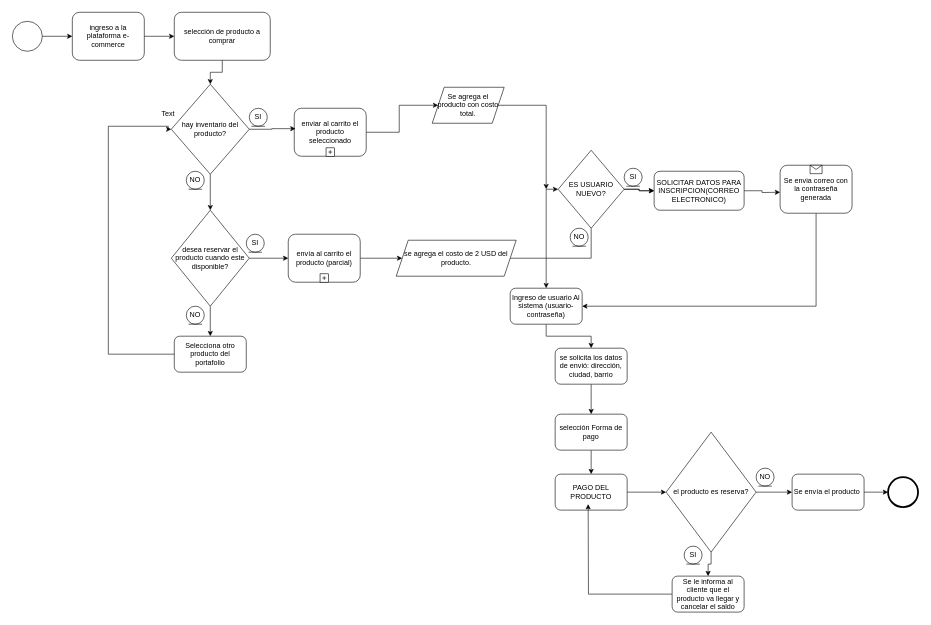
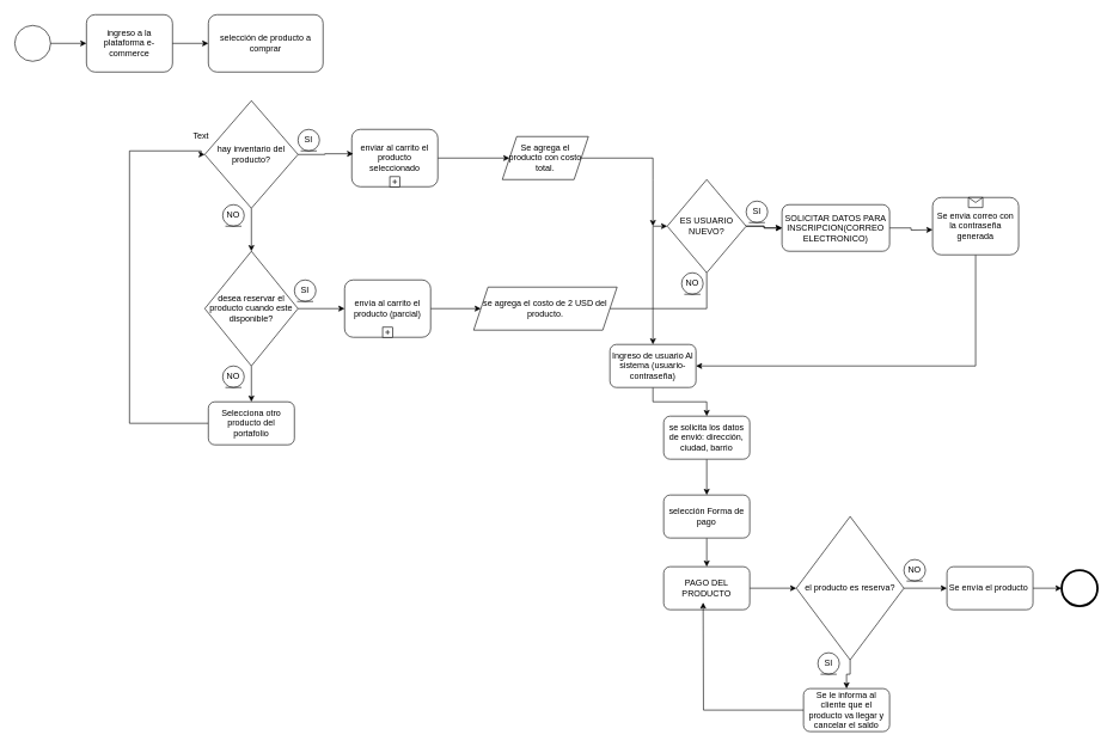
  <mxCell id="0" />
  <mxCell id="1" parent="0" />
  <mxCell id="2" value="" style="shape=mxgraph.bpmn.shape;html=1;verticalLabelPosition=bottom;labelBackgroundColor=#ffffff;verticalAlign=top;perimeter=ellipsePerimeter;outline=standard;symbol=general;" parent="1" vertex="1"><mxGeometry x="20" y="35" width="50" height="50" as="geometry" /></mxCell>
  <mxCell id="3" value="ingreso a la plataforma e-commerce" style="shape=ext;rounded=1;html=1;whiteSpace=wrap;" parent="1" vertex="1"><mxGeometry x="120" y="20" width="120" height="80" as="geometry" /></mxCell>
  <mxCell id="4" value="selección de producto a comprar" style="shape=ext;rounded=1;html=1;whiteSpace=wrap;" parent="1" vertex="1"><mxGeometry x="290" y="20" width="160" height="80" as="geometry" /></mxCell>
  <mxCell id="5" style="edgeStyle=orthogonalEdgeStyle;rounded=0;orthogonalLoop=1;jettySize=auto;html=1;exitX=1;exitY=0.5;exitDx=0;exitDy=0;entryX=0;entryY=0.5;entryDx=0;entryDy=0;" parent="1" source="6" target="22" edge="1"><mxGeometry relative="1" as="geometry" /></mxCell>
  <mxCell id="6" value="enviar al carrito el producto seleccionado" style="html=1;whiteSpace=wrap;rounded=1;" parent="1" vertex="1"><mxGeometry x="490" y="180" width="120" height="80" as="geometry" /></mxCell>
  <mxCell id="7" value="" style="html=1;shape=plus;" parent="6" vertex="1"><mxGeometry x="0.5" y="1" width="14" height="14" relative="1" as="geometry"><mxPoint x="-7" y="-14" as="offset" /></mxGeometry></mxCell>
  <mxCell id="8" style="edgeStyle=orthogonalEdgeStyle;rounded=0;orthogonalLoop=1;jettySize=auto;html=1;exitX=0.5;exitY=1;exitDx=0;exitDy=0;entryX=1;entryY=0.5;entryDx=0;entryDy=0;" parent="1" source="9" target="35" edge="1"><mxGeometry relative="1" as="geometry"><mxPoint x="1360" y="520" as="targetPoint" /><mxPoint x="1360" y="360" as="sourcePoint" /></mxGeometry></mxCell>
  <mxCell id="9" value="Se envia correo con la contraseña generada" style="html=1;whiteSpace=wrap;rounded=1;" parent="1" vertex="1"><mxGeometry x="1300" y="275" width="120" height="80" as="geometry" /></mxCell>
  <mxCell id="10" value="" style="html=1;shape=message;" parent="9" vertex="1"><mxGeometry width="20" height="14" relative="1" as="geometry"><mxPoint x="50" as="offset" /></mxGeometry></mxCell>
  <mxCell id="11" value="" style="shape=mxgraph.bpmn.shape;html=1;verticalLabelPosition=bottom;labelBackgroundColor=#ffffff;verticalAlign=top;perimeter=ellipsePerimeter;outline=end;symbol=general;" parent="1" vertex="1"><mxGeometry x="1480" y="795" width="50" height="50" as="geometry" /></mxCell>
  <mxCell id="12" style="edgeStyle=orthogonalEdgeStyle;rounded=0;html=1;jettySize=auto;orthogonalLoop=1;" parent="1" source="2" target="3" edge="1"><mxGeometry relative="1" as="geometry" /></mxCell>
  <mxCell id="13" style="edgeStyle=orthogonalEdgeStyle;rounded=0;html=1;jettySize=auto;orthogonalLoop=1;" parent="1" source="3" target="4" edge="1"><mxGeometry relative="1" as="geometry" /></mxCell>
- <mxCell id="14" style="edgeStyle=orthogonalEdgeStyle;rounded=0;html=1;jettySize=auto;orthogonalLoop=1;entryX=0.5;entryY=0;entryDx=0;entryDy=0;" parent="1" source="4" target="17" edge="1"><mxGeometry relative="1" as="geometry"><mxPoint x="350" y="145" as="targetPoint" /></mxGeometry></mxCell>
  <mxCell id="15" style="edgeStyle=orthogonalEdgeStyle;rounded=0;html=1;jettySize=auto;orthogonalLoop=1;exitX=0.5;exitY=1;exitDx=0;exitDy=0;entryX=0.5;entryY=0;entryDx=0;entryDy=0;" parent="1" source="17" target="20" edge="1"><mxGeometry relative="1" as="geometry"><mxPoint x="350" y="195" as="sourcePoint" /><mxPoint x="370" y="340" as="targetPoint" /></mxGeometry></mxCell>
  <mxCell id="16" style="edgeStyle=orthogonalEdgeStyle;rounded=0;orthogonalLoop=1;jettySize=auto;html=1;exitX=1;exitY=0.5;exitDx=0;exitDy=0;entryX=0.017;entryY=0.425;entryDx=0;entryDy=0;entryPerimeter=0;" parent="1" source="17" target="6" edge="1"><mxGeometry relative="1" as="geometry" /></mxCell>
  <mxCell id="17" value="hay inventario del producto?" style="rhombus;whiteSpace=wrap;html=1;" parent="1" vertex="1"><mxGeometry x="285" y="140" width="130" height="150" as="geometry" /></mxCell>
  <mxCell id="18" style="edgeStyle=orthogonalEdgeStyle;rounded=0;orthogonalLoop=1;jettySize=auto;html=1;exitX=1;exitY=0.5;exitDx=0;exitDy=0;entryX=0;entryY=0.5;entryDx=0;entryDy=0;" parent="1" source="20" target="24" edge="1"><mxGeometry relative="1" as="geometry" /></mxCell>
  <mxCell id="19" style="edgeStyle=orthogonalEdgeStyle;rounded=0;orthogonalLoop=1;jettySize=auto;html=1;exitX=0.5;exitY=1;exitDx=0;exitDy=0;entryX=0.5;entryY=0;entryDx=0;entryDy=0;" parent="1" source="20" target="41" edge="1"><mxGeometry relative="1" as="geometry" /></mxCell>
  <mxCell id="20" value="desea reservar el producto cuando este disponible?" style="rhombus;whiteSpace=wrap;html=1;" parent="1" vertex="1"><mxGeometry x="285" y="350" width="130" height="160" as="geometry" /></mxCell>
  <mxCell id="21" style="edgeStyle=orthogonalEdgeStyle;rounded=0;orthogonalLoop=1;jettySize=auto;html=1;exitX=1;exitY=0.5;exitDx=0;exitDy=0;" parent="1" source="22" edge="1"><mxGeometry relative="1" as="geometry"><mxPoint x="910" y="315" as="targetPoint" /><Array as="points"><mxPoint x="910" y="220" /><mxPoint x="910" y="250" /></Array></mxGeometry></mxCell>
- <mxCell id="22" value="Se agrega el producto con costo total." style="shape=parallelogram;perimeter=parallelogramPerimeter;whiteSpace=wrap;html=1;fixedSize=1;" parent="1" vertex="1"><mxGeometry x="720" y="145" width="120" height="60" as="geometry" /></mxCell>
+ <mxCell id="22" value="Se agrega el producto con costo total." style="shape=parallelogram;perimeter=parallelogramPerimeter;whiteSpace=wrap;html=1;fixedSize=1;" parent="1" vertex="1"><mxGeometry x="700" y="190" width="120" height="60" as="geometry" /></mxCell>
  <mxCell id="23" style="edgeStyle=orthogonalEdgeStyle;rounded=0;orthogonalLoop=1;jettySize=auto;html=1;exitX=1;exitY=0.5;exitDx=0;exitDy=0;entryX=0;entryY=0.5;entryDx=0;entryDy=0;" parent="1" source="24" target="27" edge="1"><mxGeometry relative="1" as="geometry" /></mxCell>
  <mxCell id="24" value="envía al carrito el producto (parcial)" style="html=1;whiteSpace=wrap;rounded=1;" parent="1" vertex="1"><mxGeometry x="480" y="390" width="120" height="80" as="geometry" /></mxCell>
  <mxCell id="25" value="" style="html=1;shape=plus;" parent="24" vertex="1"><mxGeometry x="0.5" y="1" width="14" height="14" relative="1" as="geometry"><mxPoint x="-7" y="-14" as="offset" /></mxGeometry></mxCell>
  <mxCell id="26" style="edgeStyle=orthogonalEdgeStyle;rounded=0;orthogonalLoop=1;jettySize=auto;html=1;exitX=1;exitY=0.5;exitDx=0;exitDy=0;entryX=0;entryY=0.5;entryDx=0;entryDy=0;" parent="1" source="27" target="31" edge="1"><mxGeometry relative="1" as="geometry"><Array as="points"><mxPoint x="910" y="430" /><mxPoint x="910" y="315" /></Array></mxGeometry></mxCell>
  <mxCell id="27" value="se agrega el costo de 2 USD del producto." style="shape=parallelogram;perimeter=parallelogramPerimeter;whiteSpace=wrap;html=1;fixedSize=1;" parent="1" vertex="1"><mxGeometry x="660" y="400" width="200" height="60" as="geometry" /></mxCell>
  <mxCell id="28" style="edgeStyle=orthogonalEdgeStyle;rounded=0;orthogonalLoop=1;jettySize=auto;html=1;exitX=1;exitY=0.5;exitDx=0;exitDy=0;entryX=0;entryY=0.5;entryDx=0;entryDy=0;" parent="1" source="31" target="33" edge="1"><mxGeometry relative="1" as="geometry" /></mxCell>
  <mxCell id="29" style="edgeStyle=orthogonalEdgeStyle;rounded=0;orthogonalLoop=1;jettySize=auto;html=1;exitX=0.5;exitY=1;exitDx=0;exitDy=0;entryX=0.5;entryY=0;entryDx=0;entryDy=0;" parent="1" source="31" target="35" edge="1"><mxGeometry relative="1" as="geometry" /></mxCell>
  <mxCell id="30" value="" style="edgeStyle=orthogonalEdgeStyle;rounded=0;orthogonalLoop=1;jettySize=auto;html=1;" parent="1" source="31" target="33" edge="1"><mxGeometry relative="1" as="geometry" /></mxCell>
  <mxCell id="31" value="ES USUARIO NUEVO?" style="rhombus;whiteSpace=wrap;html=1;" parent="1" vertex="1"><mxGeometry x="930" y="250" width="110" height="130" as="geometry" /></mxCell>
  <mxCell id="32" style="edgeStyle=orthogonalEdgeStyle;rounded=0;orthogonalLoop=1;jettySize=auto;html=1;exitX=1;exitY=0.5;exitDx=0;exitDy=0;entryX=0;entryY=0.5;entryDx=0;entryDy=0;" parent="1" source="33" edge="1"><mxGeometry relative="1" as="geometry"><mxPoint x="1300" y="320" as="targetPoint" /></mxGeometry></mxCell>
  <mxCell id="33" value="SOLICITAR DATOS PARA INSCRIPCION(CORREO ELECTRONICO)" style="rounded=1;whiteSpace=wrap;html=1;" parent="1" vertex="1"><mxGeometry x="1090" y="285" width="150" height="65" as="geometry" /></mxCell>
  <mxCell id="34" style="edgeStyle=orthogonalEdgeStyle;rounded=0;orthogonalLoop=1;jettySize=auto;html=1;exitX=0.5;exitY=1;exitDx=0;exitDy=0;entryX=0.5;entryY=0;entryDx=0;entryDy=0;" parent="1" source="35" target="37" edge="1"><mxGeometry relative="1" as="geometry" /></mxCell>
  <mxCell id="35" value="Ingreso de usuario Al sistema (usuario-contraseña)" style="rounded=1;whiteSpace=wrap;html=1;" parent="1" vertex="1"><mxGeometry x="850" y="480" width="120" height="60" as="geometry" /></mxCell>
  <mxCell id="36" style="edgeStyle=orthogonalEdgeStyle;rounded=0;orthogonalLoop=1;jettySize=auto;html=1;exitX=0.5;exitY=1;exitDx=0;exitDy=0;entryX=0.5;entryY=0;entryDx=0;entryDy=0;" parent="1" source="37" target="39" edge="1"><mxGeometry relative="1" as="geometry" /></mxCell>
  <mxCell id="37" value="se solicita los datos de envió: dirección, ciudad, barrio" style="rounded=1;whiteSpace=wrap;html=1;" parent="1" vertex="1"><mxGeometry x="925" y="580" width="120" height="60" as="geometry" /></mxCell>
  <mxCell id="38" style="edgeStyle=orthogonalEdgeStyle;rounded=0;orthogonalLoop=1;jettySize=auto;html=1;exitX=0.5;exitY=1;exitDx=0;exitDy=0;entryX=0.5;entryY=0;entryDx=0;entryDy=0;" parent="1" source="39" target="49" edge="1"><mxGeometry relative="1" as="geometry" /></mxCell>
  <mxCell id="39" value="selección Forma de pago" style="rounded=1;whiteSpace=wrap;html=1;" parent="1" vertex="1"><mxGeometry x="925" y="690" width="120" height="60" as="geometry" /></mxCell>
  <mxCell id="40" style="edgeStyle=orthogonalEdgeStyle;rounded=0;orthogonalLoop=1;jettySize=auto;html=1;entryX=0;entryY=0.5;entryDx=0;entryDy=0;" parent="1" source="41" target="17" edge="1"><mxGeometry relative="1" as="geometry"><mxPoint x="280" y="220" as="targetPoint" /><Array as="points"><mxPoint x="180" y="590" /><mxPoint x="180" y="210" /><mxPoint x="280" y="210" /><mxPoint x="280" y="215" /></Array></mxGeometry></mxCell>
  <mxCell id="41" value="Selecciona otro producto del portafolio" style="rounded=1;whiteSpace=wrap;html=1;" parent="1" vertex="1"><mxGeometry x="290" y="560" width="120" height="60" as="geometry" /></mxCell>
  <mxCell id="42" value="SI" style="ellipse;shape=umlEntity;whiteSpace=wrap;html=1;" parent="1" vertex="1"><mxGeometry x="415" y="180" width="30" height="30" as="geometry" /></mxCell>
  <mxCell id="43" value="NO" style="ellipse;shape=umlEntity;whiteSpace=wrap;html=1;" parent="1" vertex="1"><mxGeometry x="310" y="285" width="30" height="30" as="geometry" /></mxCell>
  <mxCell id="44" value="SI" style="ellipse;shape=umlEntity;whiteSpace=wrap;html=1;" parent="1" vertex="1"><mxGeometry x="410" y="390" width="30" height="30" as="geometry" /></mxCell>
  <mxCell id="45" value="NO" style="ellipse;shape=umlEntity;whiteSpace=wrap;html=1;" parent="1" vertex="1"><mxGeometry x="310" y="510" width="30" height="30" as="geometry" /></mxCell>
  <mxCell id="46" value="SI" style="ellipse;shape=umlEntity;whiteSpace=wrap;html=1;" parent="1" vertex="1"><mxGeometry x="1040" y="280" width="30" height="30" as="geometry" /></mxCell>
  <mxCell id="47" value="NO" style="ellipse;shape=umlEntity;whiteSpace=wrap;html=1;" parent="1" vertex="1"><mxGeometry x="950" y="380" width="30" height="30" as="geometry" /></mxCell>
  <mxCell id="48" style="edgeStyle=orthogonalEdgeStyle;rounded=0;orthogonalLoop=1;jettySize=auto;html=1;exitX=1;exitY=0.5;exitDx=0;exitDy=0;entryX=0;entryY=0.5;entryDx=0;entryDy=0;" parent="1" source="49" target="53" edge="1"><mxGeometry relative="1" as="geometry" /></mxCell>
  <mxCell id="49" value="PAGO DEL PRODUCTO" style="rounded=1;whiteSpace=wrap;html=1;" parent="1" vertex="1"><mxGeometry x="925" y="790" width="120" height="60" as="geometry" /></mxCell>
  <mxCell id="50" style="edgeStyle=orthogonalEdgeStyle;rounded=0;orthogonalLoop=1;jettySize=auto;html=1;exitX=1;exitY=0.5;exitDx=0;exitDy=0;entryX=0;entryY=0.5;entryDx=0;entryDy=0;" parent="1" source="51" target="11" edge="1"><mxGeometry relative="1" as="geometry" /></mxCell>
  <mxCell id="51" value="Se envía el producto&amp;nbsp;" style="rounded=1;whiteSpace=wrap;html=1;" parent="1" vertex="1"><mxGeometry x="1320" y="790" width="120" height="60" as="geometry" /></mxCell>
  <mxCell id="52" style="edgeStyle=orthogonalEdgeStyle;rounded=0;orthogonalLoop=1;jettySize=auto;html=1;exitX=1;exitY=0.5;exitDx=0;exitDy=0;entryX=0;entryY=0.5;entryDx=0;entryDy=0;" parent="1" source="53" target="51" edge="1"><mxGeometry relative="1" as="geometry" /></mxCell>
  <mxCell id="53" value="el producto es reserva?" style="rhombus;whiteSpace=wrap;html=1;" parent="1" vertex="1"><mxGeometry x="1110" y="720" width="150" height="200" as="geometry" /></mxCell>
  <mxCell id="54" style="edgeStyle=orthogonalEdgeStyle;rounded=0;orthogonalLoop=1;jettySize=auto;html=1;exitX=0;exitY=0.5;exitDx=0;exitDy=0;" parent="1" source="55" edge="1"><mxGeometry relative="1" as="geometry"><mxPoint x="980" y="840" as="targetPoint" /></mxGeometry></mxCell>
  <mxCell id="55" value="Se le informa al cliente que el producto va llegar y cancelar el saldo" style="rounded=1;whiteSpace=wrap;html=1;" parent="1" vertex="1"><mxGeometry x="1120" y="960" width="120" height="60" as="geometry" /></mxCell>
  <mxCell id="56" style="edgeStyle=orthogonalEdgeStyle;rounded=0;orthogonalLoop=1;jettySize=auto;html=1;exitX=0.5;exitY=1;exitDx=0;exitDy=0;entryX=0.5;entryY=0;entryDx=0;entryDy=0;" parent="1" source="53" target="55" edge="1"><mxGeometry relative="1" as="geometry" /></mxCell>
  <mxCell id="57" value="NO" style="ellipse;shape=umlEntity;whiteSpace=wrap;html=1;" parent="1" vertex="1"><mxGeometry x="1260" y="780" width="30" height="30" as="geometry" /></mxCell>
  <mxCell id="58" value="SI" style="ellipse;shape=umlEntity;whiteSpace=wrap;html=1;" parent="1" vertex="1"><mxGeometry x="1140" y="910" width="30" height="30" as="geometry" /></mxCell>
  <mxCell id="59" value="Text" style="text;html=1;strokeColor=none;fillColor=none;align=center;verticalAlign=middle;whiteSpace=wrap;rounded=0;" parent="1" vertex="1"><mxGeometry x="260" y="180" width="40" height="20" as="geometry" /></mxCell>
